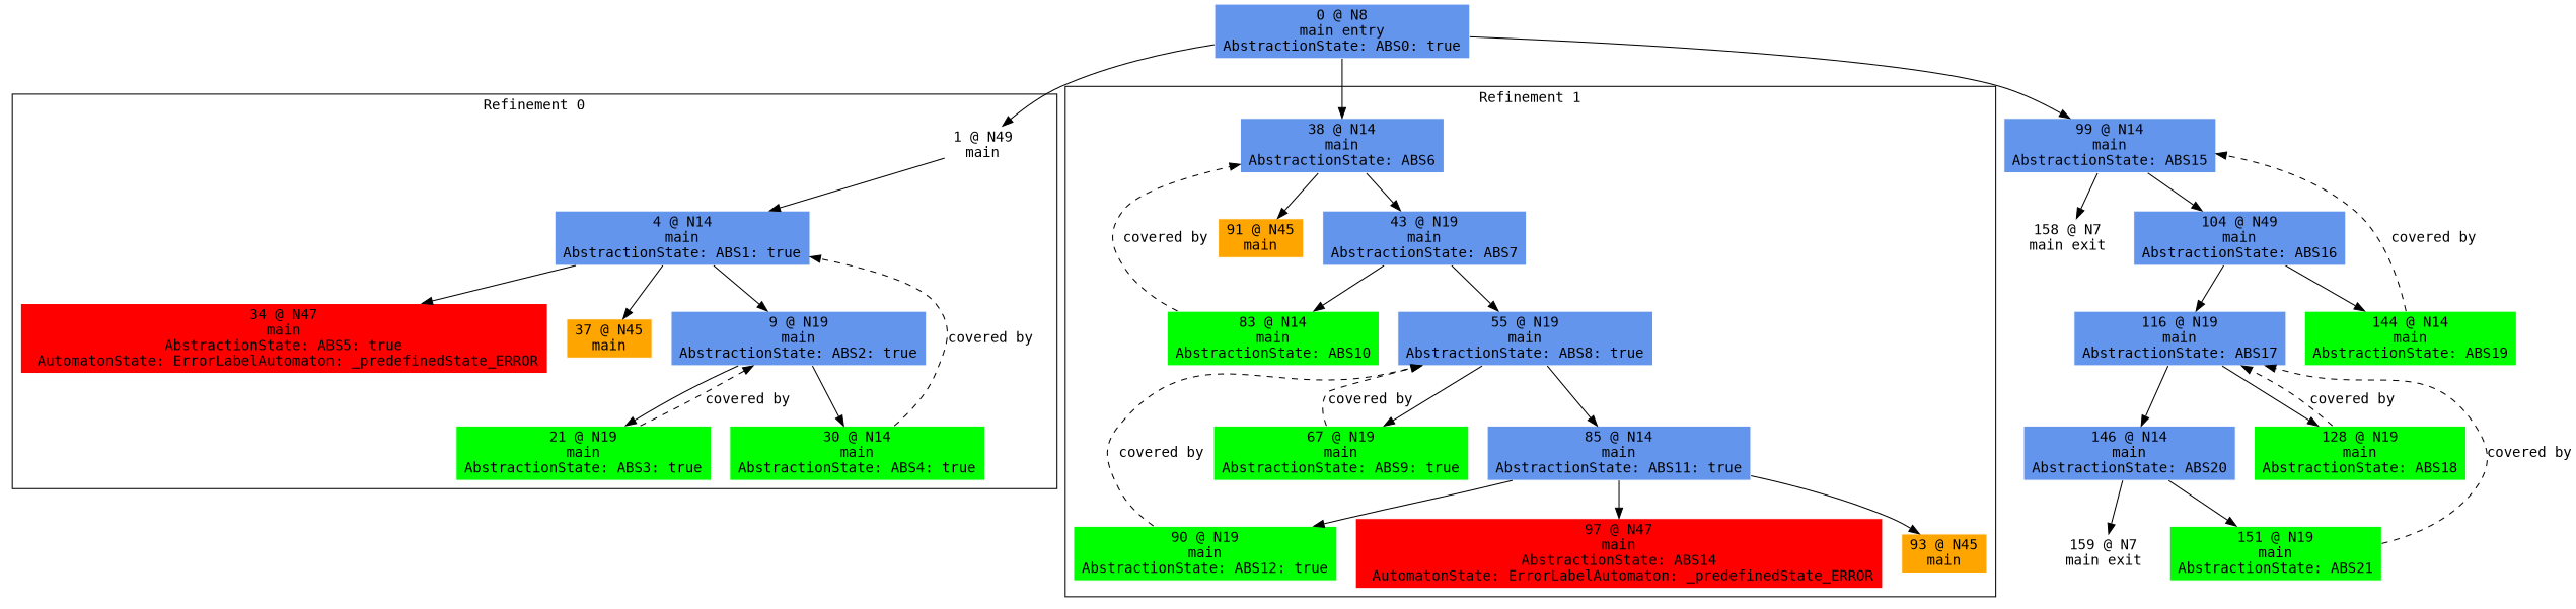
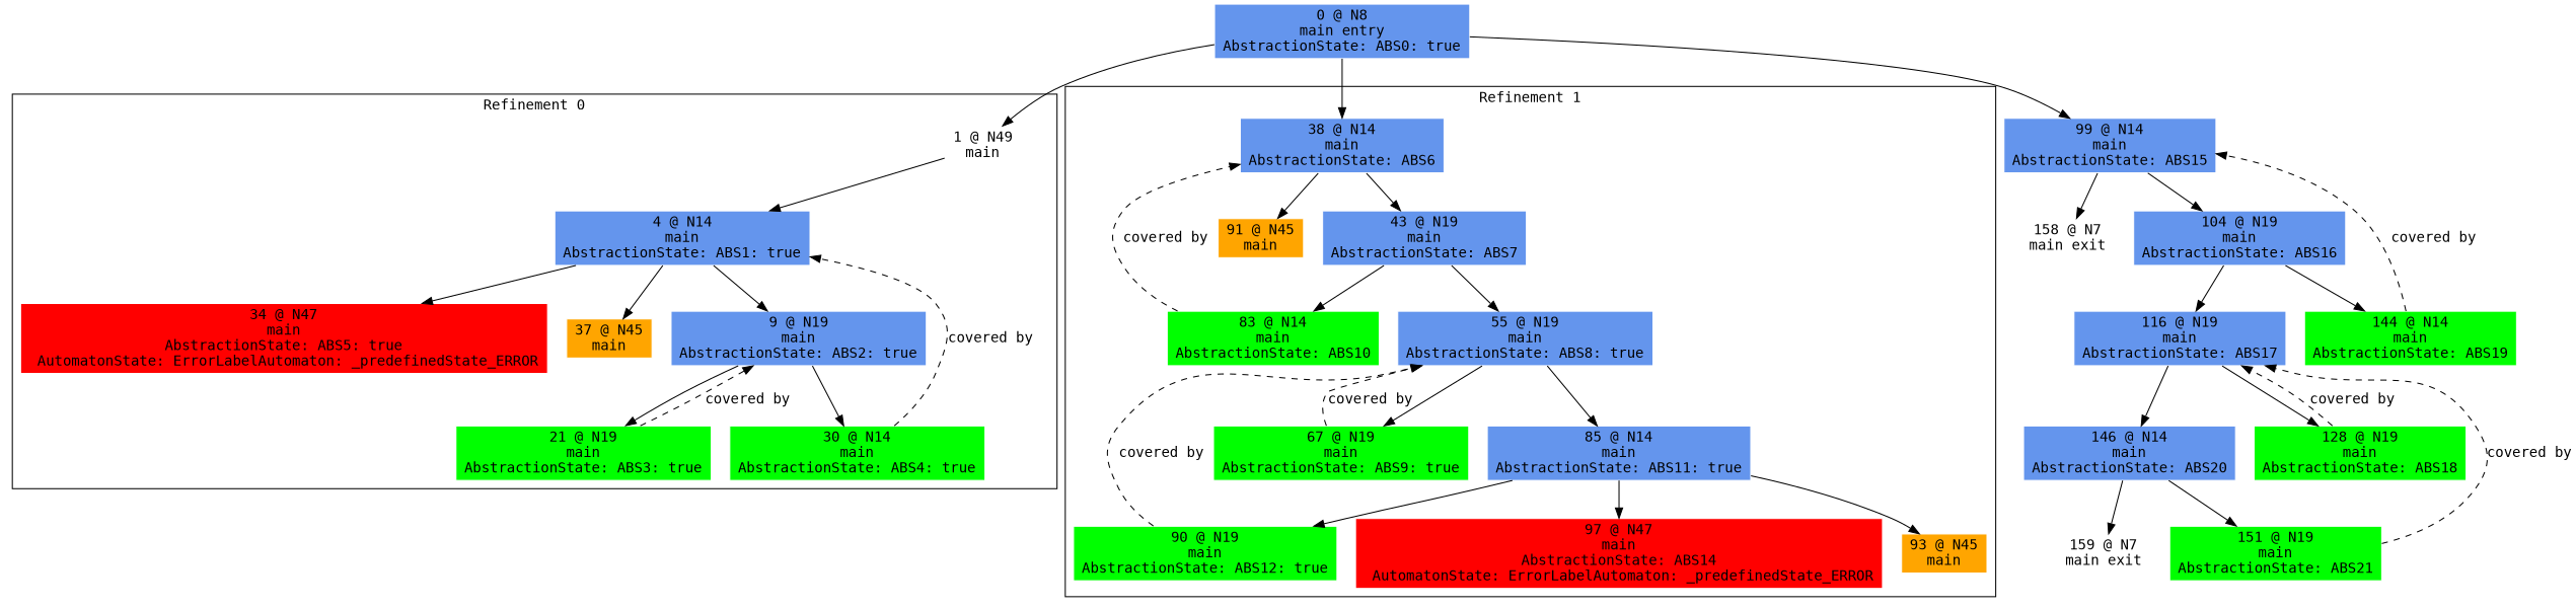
  digraph {
    fontname="DejaVu Sans Mono"
    node [color=white fontname="DejaVu Sans Mono" shape=box style=filled fillcolor=cornflowerblue]
    edge [fontname="DejaVu Sans Mono"]
    n1 [label="1 @ N49\nmain\n" fillcolor=""]
    n2 [label="4 @ N14\nmain\nAbstractionState: ABS1: true\n"]
    n3 [fillcolor=red label="34 @ N47\nmain\nAbstractionState: ABS5: true\n AutomatonState: ErrorLabelAutomaton: _predefinedState_ERROR\n"]
    n4 [fillcolor=orange label="37 @ N45\nmain\n"]
    n5 [label="9 @ N19\nmain\nAbstractionState: ABS2: true\n"]
    n6 [fillcolor=green label="30 @ N14\nmain\nAbstractionState: ABS4: true\n"]
    n7 [fillcolor=green label="21 @ N19\nmain\nAbstractionState: ABS3: true\n"]
    n8 [label="38 @ N14\nmain\nAbstractionState: ABS6\n"]
    n9 [label="43 @ N19\nmain\nAbstractionState: ABS7\n"]
    n10 [fillcolor=orange label="91 @ N45\nmain\n"]
    n11 [fillcolor=green label="83 @ N14\nmain\nAbstractionState: ABS10\n"]
    n12 [label="55 @ N19\nmain\nAbstractionState: ABS8: true\n"]
    n13 [label="85 @ N14\nmain\nAbstractionState: ABS11: true\n"]
    n14 [fillcolor=green label="67 @ N19\nmain\nAbstractionState: ABS9: true\n"]
    n15 [fillcolor=red label="97 @ N47\nmain\nAbstractionState: ABS14\n AutomatonState: ErrorLabelAutomaton: _predefinedState_ERROR\n"]
    n16 [fillcolor=orange label="93 @ N45\nmain\n"]
    n17 [fillcolor=green label="90 @ N19\nmain\nAbstractionState: ABS12: true\n"]
    n18 [label="0 @ N8\nmain entry\nAbstractionState: ABS0: true\n"]
    n19 [label="99 @ N14\nmain\nAbstractionState: ABS15\n"]
    n20 [label="158 @ N7\nmain exit\n" fillcolor=""]
-   n21 [label="104 @ N49\nmain\nAbstractionState: ABS16\n"]
+   n21 [label="104 @ N19\nmain\nAbstractionState: ABS16\n"]
    n22 [label="116 @ N19\nmain\nAbstractionState: ABS17\n"]
    n23 [fillcolor=green label="144 @ N14\nmain\nAbstractionState: ABS19\n"]
    n24 [label="146 @ N14\nmain\nAbstractionState: ABS20\n"]
    n25 [fillcolor=green label="128 @ N19\nmain\nAbstractionState: ABS18\n"]
    n26 [label="159 @ N7\nmain exit\n" fillcolor=""]
    n27 [fillcolor=green label="151 @ N19\nmain\nAbstractionState: ABS21\n"]
    subgraph cluster_1 {
      label="Refinement 0"
      n1
      n2
      n3
      n4
      n5
      n6
      n7
    }
    subgraph cluster_2 {
      label="Refinement 1"
      n8
      n9
      n10
      n11
      n12
      n13
      n14
      n15
      n16
      n17
    }
    n1 -> n2
    n2 -> n3
    n2 -> n4
    n2 -> n5
    n5 -> n6
    n5 -> n7
    n6 -> n2 [label="covered by" style=dashed weight=0]
    n7 -> n5 [label="covered by" style=dashed weight=0]
    n8 -> n9
    n8 -> n10
    n9 -> n11
    n9 -> n12
    n11 -> n8 [label="covered by" style=dashed weight=0]
    n12 -> n13
    n12 -> n14
    n13 -> n15
    n13 -> n16
    n13 -> n17
    n14 -> n12 [label="covered by" style=dashed weight=0]
    n17 -> n12 [label="covered by" style=dashed weight=0]
    n18 -> n1
    n18 -> n8
    n18 -> n19
    n19 -> n20
    n19 -> n21
    n21 -> n22
    n21 -> n23
    n22 -> n24
    n22 -> n25
    n23 -> n19 [label="covered by" style=dashed weight=0]
    n24 -> n26
    n24 -> n27
    n25 -> n22 [label="covered by" style=dashed weight=0]
    n27 -> n22 [label="covered by" style=dashed weight=0]
  }
